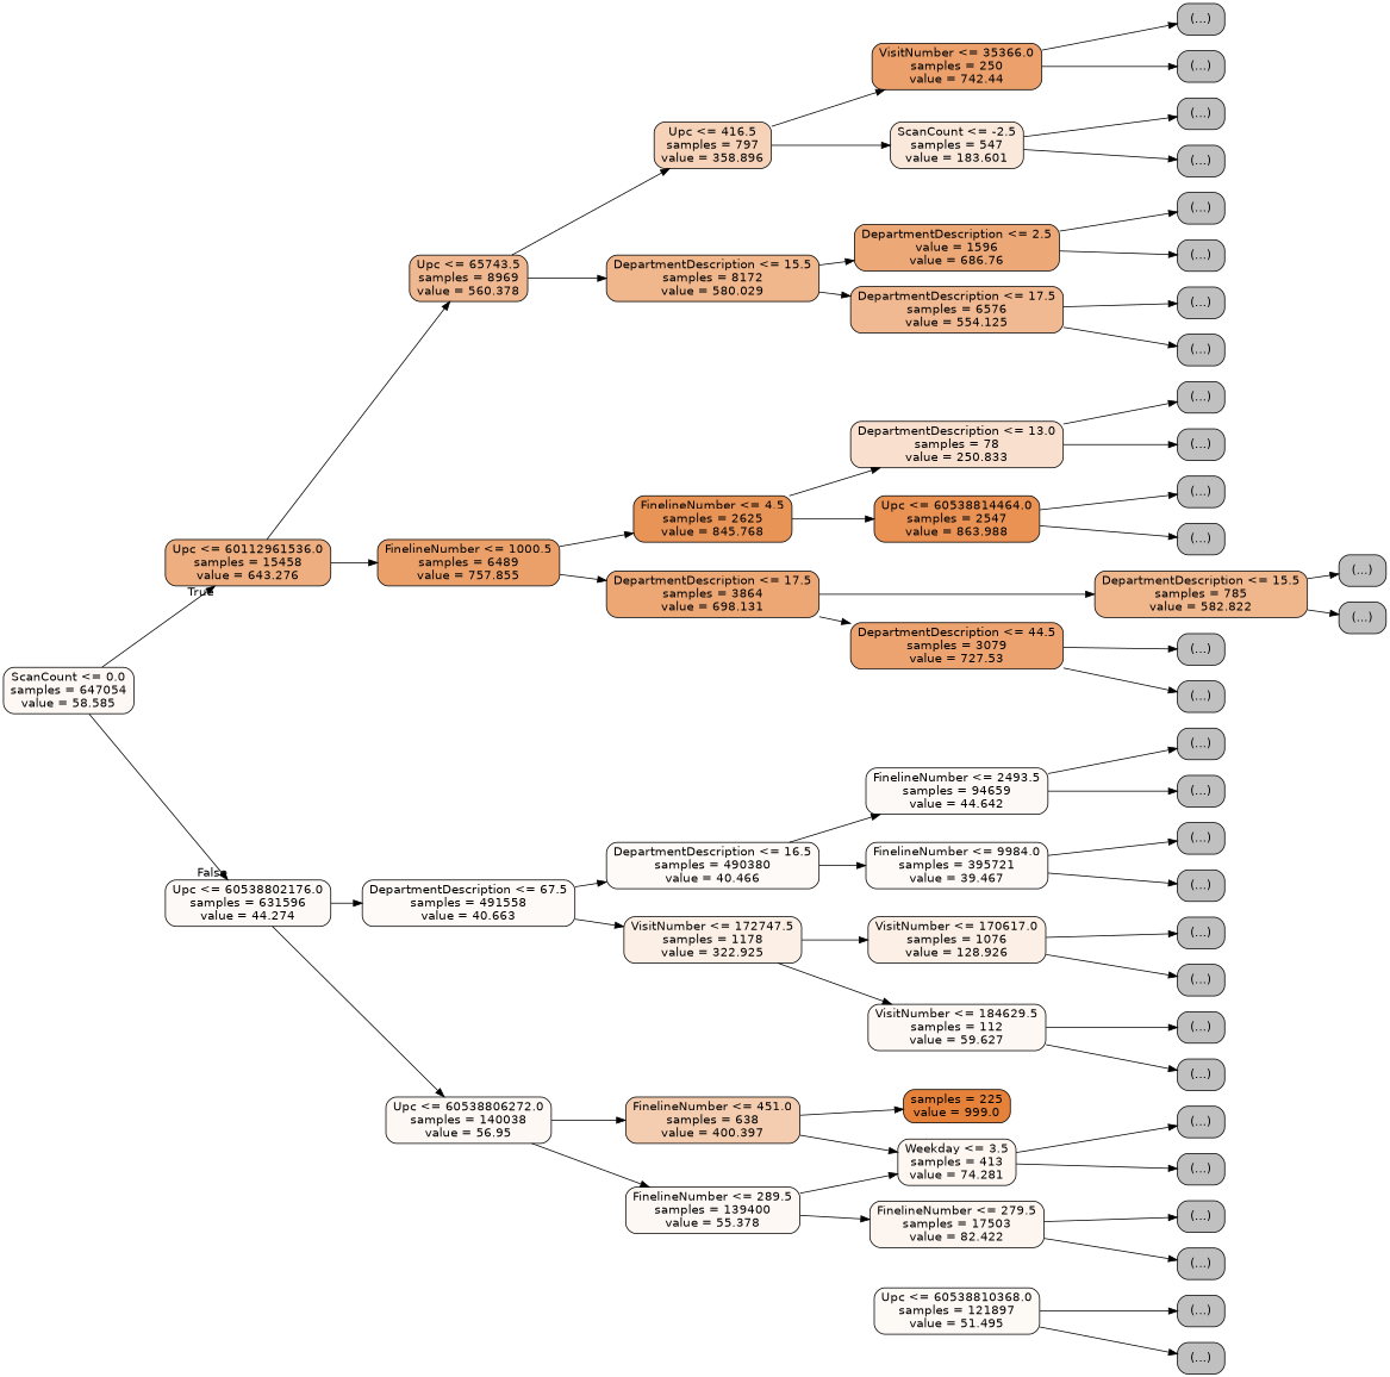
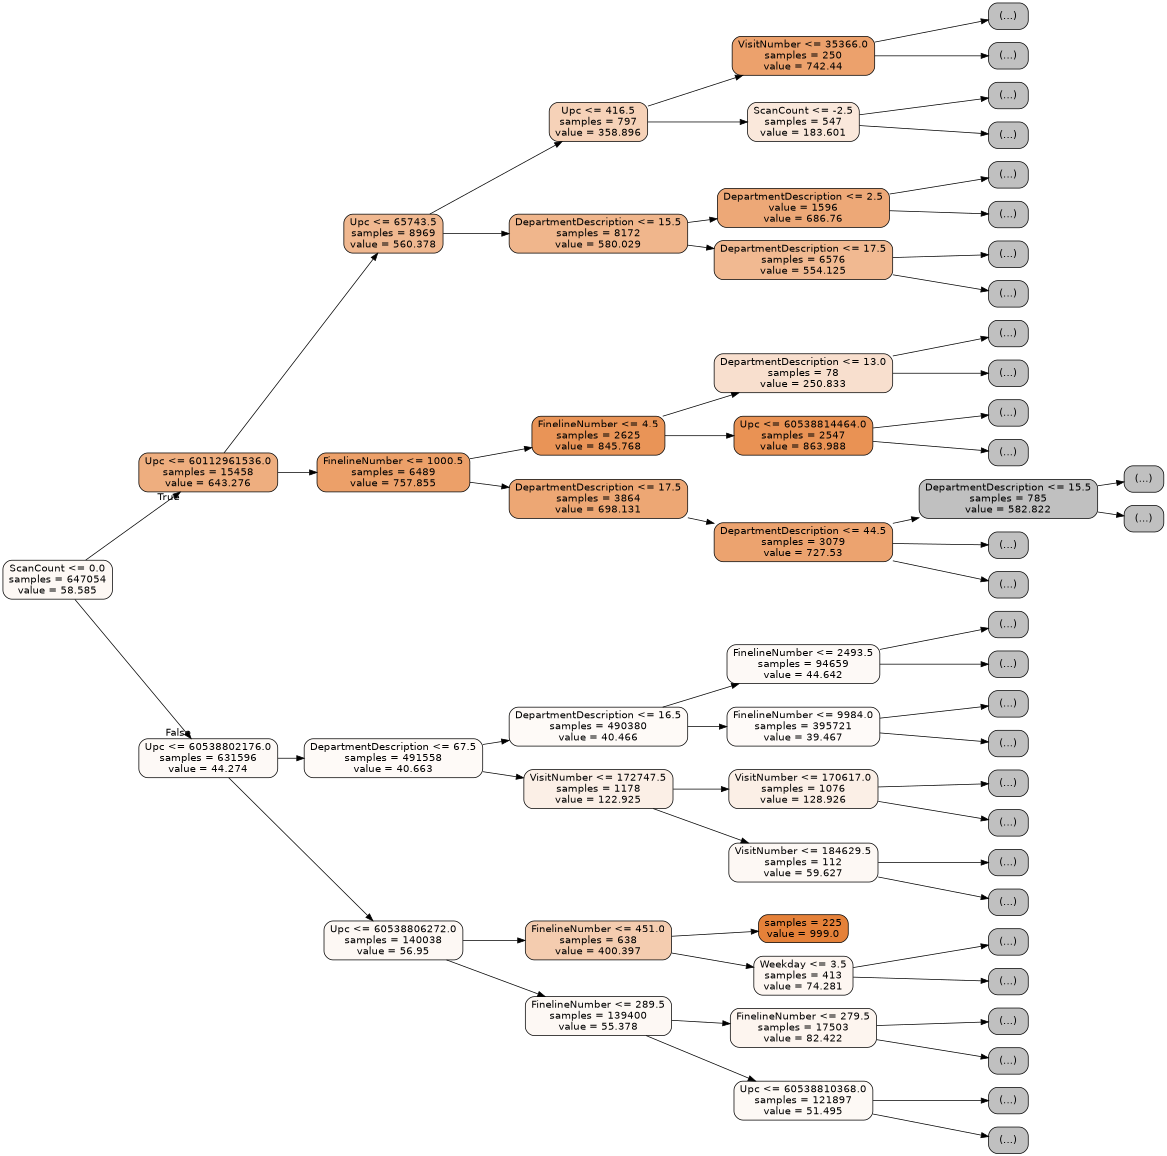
  digraph {
    rankdir=LR
    node [color=black fillcolor="#C0C0C0" fontname=helvetica shape=box style="filled, rounded"]
    edge [fontname=helvetica]
    n1 [fillcolor="#e581390e" label="ScanCount <= 0.0\nsamples = 647054\nvalue = 58.585"]
    n2 [fillcolor="#e58139a4" label="Upc <= 60112961536.0\nsamples = 15458\nvalue = 643.276"]
    n3 [fillcolor="#e581390b" label="Upc <= 60538802176.0\nsamples = 631596\nvalue = 44.274"]
    n4 [fillcolor="#e581398f" label="Upc <= 65743.5\nsamples = 8969\nvalue = 560.378"]
    n5 [fillcolor="#e58139c1" label="FinelineNumber <= 1000.5\nsamples = 6489\nvalue = 757.855"]
    n6 [fillcolor="#e581390a" label="DepartmentDescription <= 67.5\nsamples = 491558\nvalue = 40.663"]
    n7 [fillcolor="#e581390e" label="Upc <= 60538806272.0\nsamples = 140038\nvalue = 56.95"]
    n8 [fillcolor="#e581395b" label="Upc <= 416.5\nsamples = 797\nvalue = 358.896"]
    n9 [fillcolor="#e5813994" label="DepartmentDescription <= 15.5\nsamples = 8172\nvalue = 580.029"]
    n10 [fillcolor="#e58139d8" label="FinelineNumber <= 4.5\nsamples = 2625\nvalue = 845.768"]
    n11 [fillcolor="#e58139b2" label="DepartmentDescription <= 17.5\nsamples = 3864\nvalue = 698.131"]
    n12 [fillcolor="#e58139bd" label="VisitNumber <= 35366.0\nsamples = 250\nvalue = 742.44"]
    n13 [fillcolor="#e581392e" label="ScanCount <= -2.5\nsamples = 547\nvalue = 183.601"]
    n14 [fillcolor="#e58139af" label="DepartmentDescription <= 2.5\nvalue = 1596\nvalue = 686.76"]
    n15 [fillcolor="#e581398d" label="DepartmentDescription <= 17.5\nsamples = 6576\nvalue = 554.125"]
    n16 [label="(...)"]
    n17 [label="(...)"]
    n18 [label="(...)"]
    n19 [label="(...)"]
    n20 [label="(...)"]
    n21 [label="(...)"]
    n22 [label="(...)"]
    n23 [label="(...)"]
    n24 [fillcolor="#e581393f" label="DepartmentDescription <= 13.0\nsamples = 78\nvalue = 250.833"]
    n25 [fillcolor="#e58139dc" label="Upc <= 60538814464.0\nsamples = 2547\nvalue = 863.988"]
-   n26 [fillcolor="#e5813994" label="DepartmentDescription <= 15.5\nsamples = 785\nvalue = 582.822"]
+   n26 [label="DepartmentDescription <= 15.5\nsamples = 785\nvalue = 582.822"]
    n27 [fillcolor="#e58139b9" label="DepartmentDescription <= 44.5\nsamples = 3079\nvalue = 727.53"]
    n28 [label="(...)"]
    n29 [label="(...)"]
    n30 [label="(...)"]
    n31 [label="(...)"]
    n32 [label="(...)"]
    n33 [label="(...)"]
    n34 [label="(...)"]
    n35 [label="(...)"]
    n36 [fillcolor="#e581390a" label="DepartmentDescription <= 16.5\nsamples = 490380\nvalue = 40.466"]
-   n37 [fillcolor="#e581391f" label="VisitNumber <= 172747.5\nsamples = 1178\nvalue = 322.925"]
+   n37 [fillcolor="#e581391f" label="VisitNumber <= 172747.5\nsamples = 1178\nvalue = 122.925"]
    n38 [fillcolor="#e5813966" label="FinelineNumber <= 451.0\nsamples = 638\nvalue = 400.397"]
    n39 [fillcolor="#e581390d" label="FinelineNumber <= 289.5\nsamples = 139400\nvalue = 55.378"]
    n40 [fillcolor="#e581390b" label="FinelineNumber <= 2493.5\nsamples = 94659\nvalue = 44.642"]
    n41 [fillcolor="#e5813909" label="FinelineNumber <= 9984.0\nsamples = 395721\nvalue = 39.467"]
    n42 [fillcolor="#e5813920" label="VisitNumber <= 170617.0\nsamples = 1076\nvalue = 128.926"]
    n43 [fillcolor="#e581390e" label="VisitNumber <= 184629.5\nsamples = 112\nvalue = 59.627"]
    n44 [label="(...)"]
    n45 [label="(...)"]
    n46 [label="(...)"]
    n47 [label="(...)"]
    n48 [label="(...)"]
    n49 [label="(...)"]
    n50 [label="(...)"]
    n51 [label="(...)"]
    n52 [fillcolor="#e58139ff" label="samples = 225\nvalue = 999.0"]
    n53 [fillcolor="#e5813912" label="Weekday <= 3.5\nsamples = 413\nvalue = 74.281"]
    n54 [fillcolor="#e5813914" label="FinelineNumber <= 279.5\nsamples = 17503\nvalue = 82.422"]
    n55 [fillcolor="#e581390c" label="Upc <= 60538810368.0\nsamples = 121897\nvalue = 51.495"]
    n56 [label="(...)"]
    n57 [label="(...)"]
    n58 [label="(...)"]
    n59 [label="(...)"]
    n60 [label="(...)"]
    n61 [label="(...)"]
    n1 -> n2 [headlabel=True labelangle=45 labeldistance=2.5]
    n1 -> n3 [headlabel=False labelangle=-45 labeldistance=2.5]
    n2 -> n4
    n2 -> n5
    n3 -> n6
    n3 -> n7
    n4 -> n8
    n4 -> n9
    n5 -> n10
    n5 -> n11
    n6 -> n36
    n6 -> n37
    n7 -> n38
    n7 -> n39
    n8 -> n12
    n8 -> n13
    n9 -> n14
    n9 -> n15
    n10 -> n24
    n10 -> n25
-   n11 -> n26
+   n27 -> n26
    n11 -> n27
    n12 -> n16
    n12 -> n17
    n13 -> n18
    n13 -> n19
    n14 -> n20
    n14 -> n21
    n15 -> n22
    n15 -> n23
    n24 -> n28
    n24 -> n29
    n25 -> n30
    n25 -> n31
    n26 -> n32
    n26 -> n33
    n27 -> n34
    n27 -> n35
    n36 -> n40
    n36 -> n41
    n37 -> n42
    n37 -> n43
    n38 -> n52
    n38 -> n53
    n39 -> n54
-   n39 -> n53
+   n39 -> n55
    n40 -> n44
    n40 -> n45
    n41 -> n46
    n41 -> n47
    n42 -> n48
    n42 -> n49
    n43 -> n50
    n43 -> n51
    n53 -> n56
    n53 -> n57
    n54 -> n58
    n54 -> n59
    n55 -> n60
    n55 -> n61
  }
